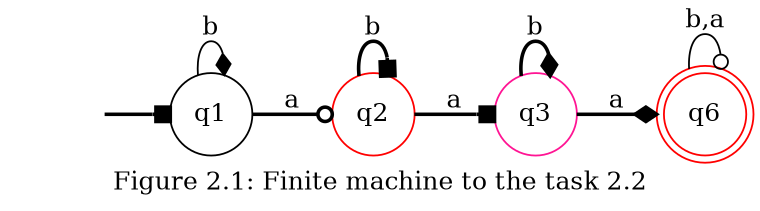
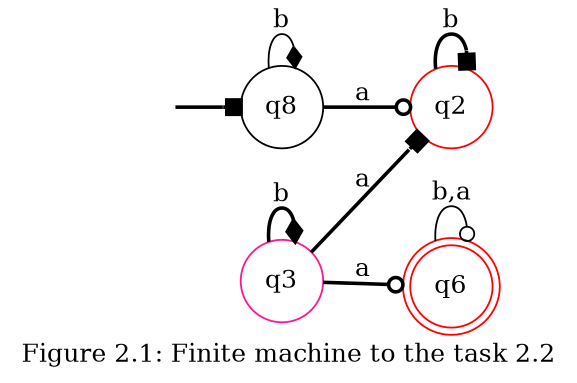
  digraph {
    label="Figure 2.1: Finite machine to the task 2.2"
    rankdir=LR
    node [color=deeppink shape=circle]
    edge [arrowhead=box style=bold]
    "" [shape=none]
-   q1 [color=black]
+   q1 [color=black label=q8]
    q2 [color=red]
    n4 [color=red label=q6 shape=doublecircle]
    q3
    "" -> q1
    q1 -> q1 [arrowhead=diamond label=b style=solid]
    q1 -> q2 [arrowhead=odot label=a]
    q2 -> q2 [label=b]
-   q2 -> q3 [label=a]
+   q3 -> q2 [label=a]
    n4 -> n4 [arrowhead=odot label="b,a" style=solid]
-   q3 -> n4 [arrowhead=diamond label=a]
+   q3 -> n4 [arrowhead=odot label=a]
    q3 -> q3 [arrowhead=diamond label=b]
  }
